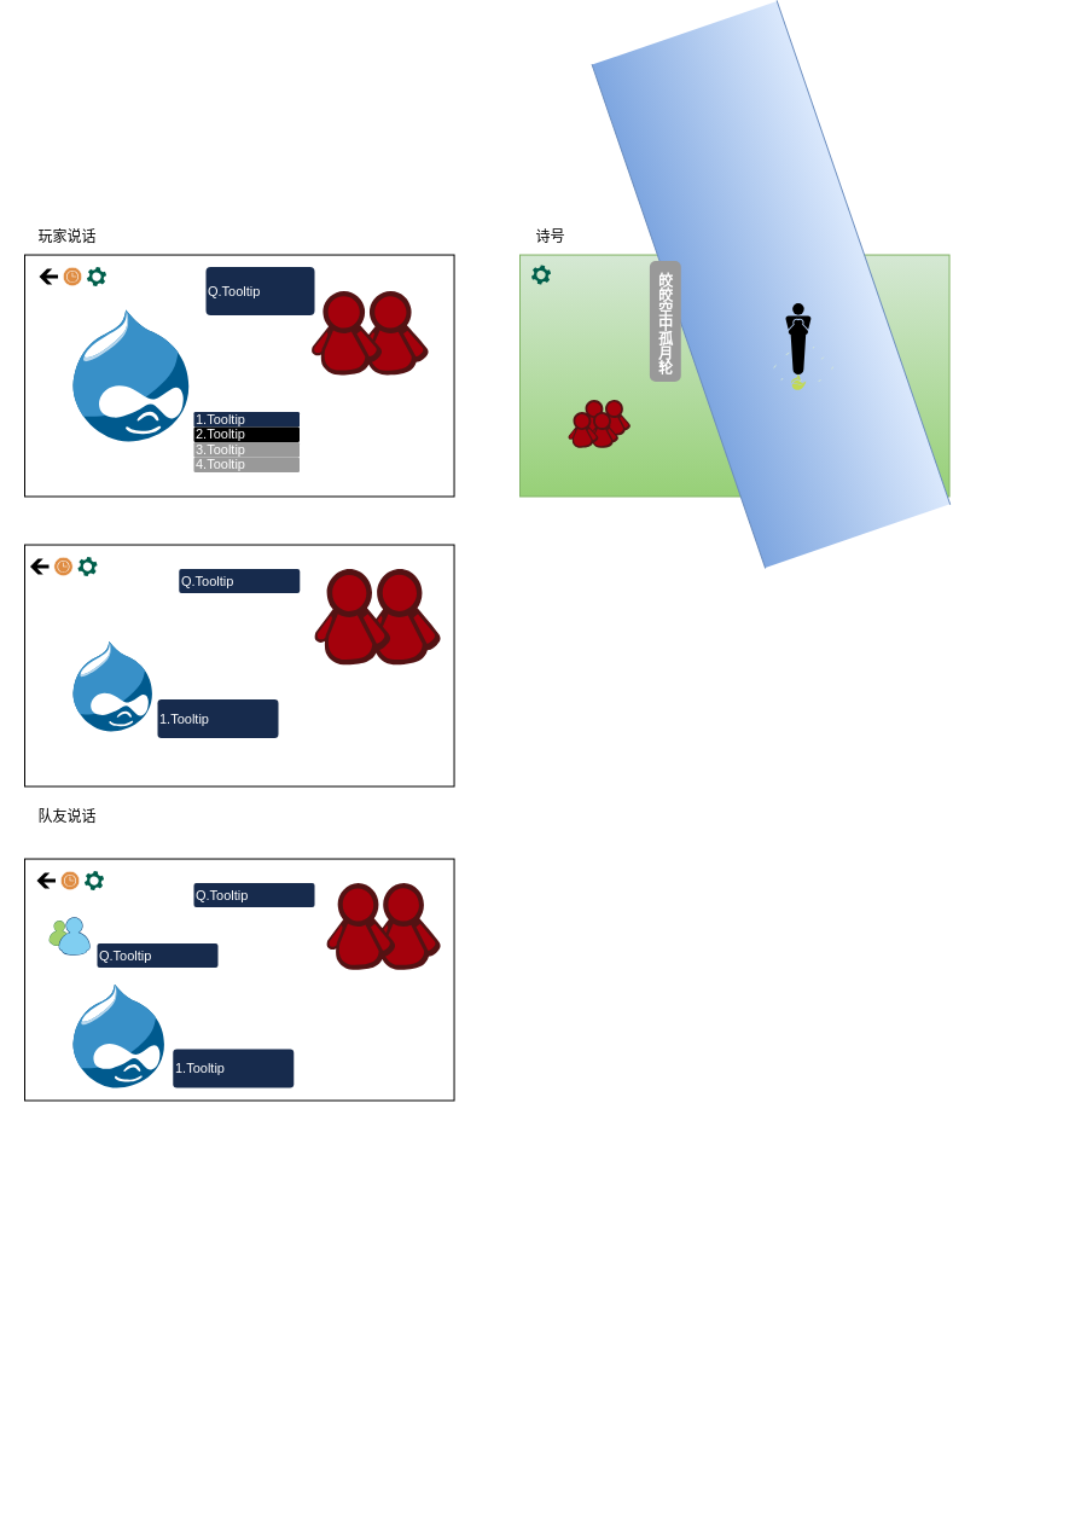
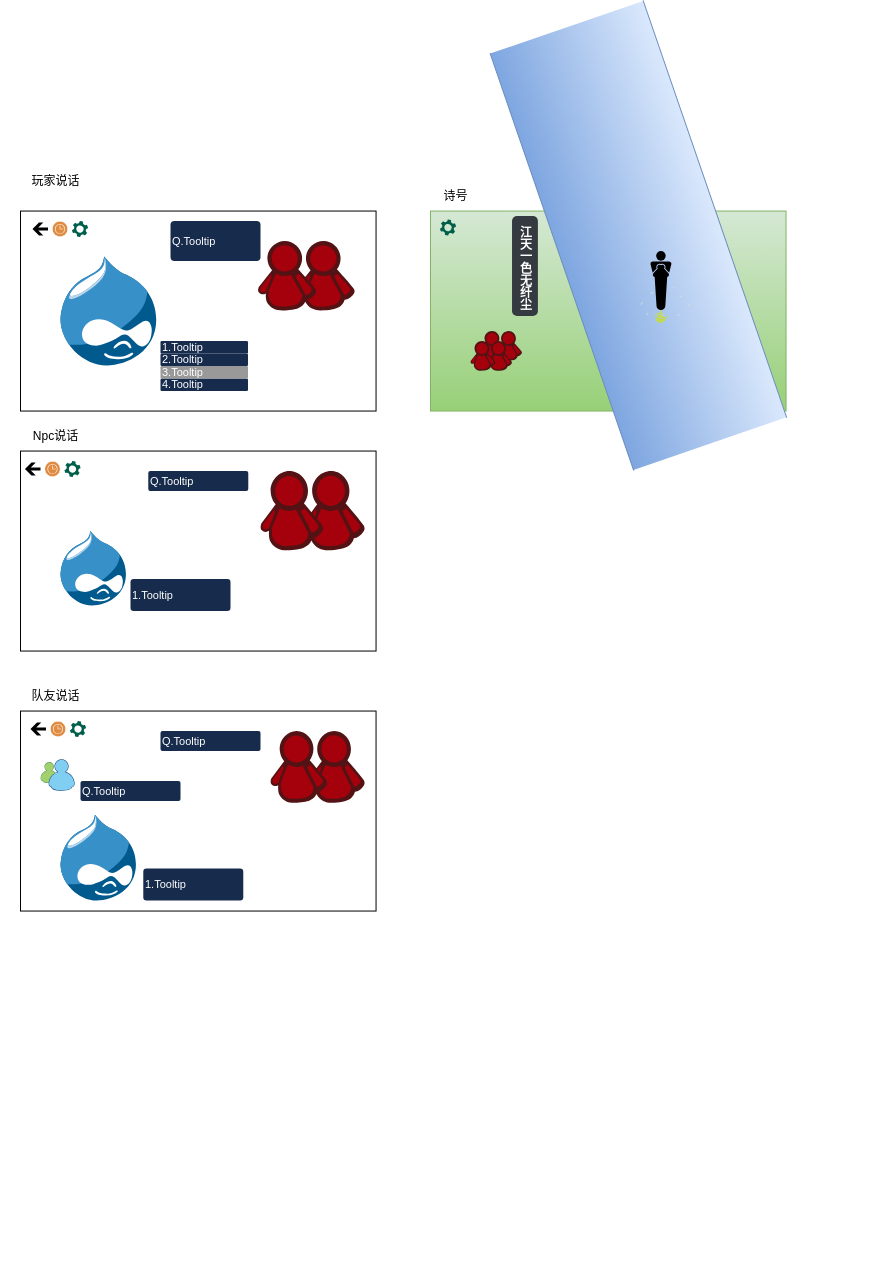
  <mxCell id="0" />
  <mxCell id="1" parent="0" />
  <mxCell id="2" value="" style="group" vertex="1" connectable="0" parent="1"><mxGeometry x="20" y="76.54" width="355.55" height="200" as="geometry" /></mxCell>
  <mxCell id="3" value="" style="whiteSpace=wrap;html=1;aspect=fixed;" parent="2" vertex="1"><mxGeometry width="355.55" height="200" as="geometry" /></mxCell>
  <mxCell id="4" value="" style="dashed=0;outlineConnect=0;html=1;align=center;labelPosition=center;verticalLabelPosition=bottom;verticalAlign=top;shape=mxgraph.weblogos.drupal" vertex="1" parent="2"><mxGeometry x="40" y="45.5" width="95.73" height="109" as="geometry" /></mxCell>
  <mxCell id="5" value="" style="group" vertex="1" connectable="0" parent="2"><mxGeometry x="150" y="120" width="87.5" height="50" as="geometry" /></mxCell>
  <mxCell id="6" value="1.Tooltip" style="rounded=1;arcSize=10;fillColor=#172B4D;strokeColor=none;html=1;fontSize=11;align=left;fontColor=#ffffff;fontStyle=0;fontSize=11;sketch=0;" vertex="1" parent="5"><mxGeometry x="-10" y="10" width="87.5" height="12.5" as="geometry" /></mxCell>
- <mxCell id="7" value="4.Tooltip" style="rounded=1;arcSize=10;fillColor=#999999;strokeColor=none;html=1;fontSize=11;align=left;fontColor=#ffffff;fontStyle=0;fontSize=11;sketch=0;" vertex="1" parent="5"><mxGeometry x="-10" y="47.5" width="87.5" height="12.5" as="geometry" /></mxCell>
+ <mxCell id="7" value="4.Tooltip" style="rounded=1;arcSize=10;fillColor=#172B4D;strokeColor=none;html=1;fontSize=11;align=left;fontColor=#ffffff;fontStyle=0;fontSize=11;sketch=0;" vertex="1" parent="5"><mxGeometry x="-10" y="47.5" width="87.5" height="12.5" as="geometry" /></mxCell>
  <mxCell id="8" value="3.Tooltip" style="rounded=1;arcSize=10;fillColor=#999999;strokeColor=none;html=1;fontSize=11;align=left;fontColor=#ffffff;fontStyle=0;fontSize=11;sketch=0;" vertex="1" parent="5"><mxGeometry x="-10" y="35" width="87.5" height="12.5" as="geometry" /></mxCell>
- <mxCell id="9" value="2.Tooltip" style="rounded=1;arcSize=10;fillColor=#000000;strokeColor=none;html=1;fontSize=11;align=left;fontColor=#ffffff;fontStyle=0;fontSize=11;sketch=0;" vertex="1" parent="5"><mxGeometry x="-10" y="22.5" width="87.5" height="12.5" as="geometry" /></mxCell>
+ <mxCell id="9" value="2.Tooltip" style="rounded=1;arcSize=10;fillColor=#172B4D;strokeColor=none;html=1;fontSize=11;align=left;fontColor=#ffffff;fontStyle=0;fontSize=11;sketch=0;" vertex="1" parent="5"><mxGeometry x="-10" y="22.5" width="87.5" height="12.5" as="geometry" /></mxCell>
  <mxCell id="10" value="" style="dashed=0;outlineConnect=0;html=1;align=center;labelPosition=center;verticalLabelPosition=bottom;verticalAlign=top;shape=mxgraph.weblogos.buddymarks" vertex="1" parent="2"><mxGeometry x="237.5" y="30" width="96.9" height="70" as="geometry" /></mxCell>
  <mxCell id="11" value="Q.Tooltip" style="rounded=1;arcSize=10;fillColor=#172B4D;strokeColor=none;html=1;fontSize=11;align=left;fontColor=#ffffff;fontStyle=0;fontSize=11;sketch=0;" vertex="1" parent="2"><mxGeometry x="150" y="10" width="90" height="40" as="geometry" /></mxCell>
  <mxCell id="12" value="" style="group" vertex="1" connectable="0" parent="2"><mxGeometry x="12" y="10" width="55.51" height="16" as="geometry" /></mxCell>
  <mxCell id="13" value="" style="sketch=0;pointerEvents=1;shadow=0;dashed=0;html=1;strokeColor=none;fillColor=#005F4B;labelPosition=center;verticalLabelPosition=bottom;verticalAlign=top;align=center;outlineConnect=0;shape=mxgraph.veeam2.service_application;" vertex="1" parent="12"><mxGeometry x="39.51" width="16" height="16" as="geometry" /></mxCell>
  <mxCell id="14" value="" style="sketch=0;pointerEvents=1;shadow=0;dashed=0;html=1;strokeColor=none;fillColor=#DF8C42;labelPosition=center;verticalLabelPosition=bottom;verticalAlign=top;align=center;outlineConnect=0;shape=mxgraph.veeam2.delayed;" vertex="1" parent="12"><mxGeometry x="19.51" width="16" height="16" as="geometry" /></mxCell>
  <mxCell id="15" value="" style="shape=mxgraph.signs.travel.arrow_west;html=1;pointerEvents=1;fillColor=#000000;strokeColor=none;verticalLabelPosition=bottom;verticalAlign=top;align=center;sketch=0;" vertex="1" parent="12"><mxGeometry y="1.5" width="15.51" height="13" as="geometry" /></mxCell>
- <mxCell id="16" value="玩家说话" style="text;html=1;align=center;verticalAlign=middle;resizable=0;points=[];autosize=1;strokeColor=none;fillColor=none;" vertex="1" parent="1"><mxGeometry x="20" y="46.54" width="70" height="30" as="geometry" /></mxCell>
+ <mxCell id="16" value="玩家说话" style="text;html=1;align=center;verticalAlign=middle;resizable=0;points=[];autosize=1;strokeColor=none;fillColor=none;" vertex="1" parent="1"><mxGeometry x="20" y="31.54" width="70" height="30" as="geometry" /></mxCell>
+ <mxCell id="17" value="Npc说话" style="text;html=1;align=center;verticalAlign=middle;resizable=0;points=[];autosize=1;strokeColor=none;fillColor=none;" vertex="1" parent="1"><mxGeometry x="20" y="286.54" width="70" height="30" as="geometry" /></mxCell>
  <mxCell id="18" value="" style="whiteSpace=wrap;html=1;aspect=fixed;" vertex="1" parent="1"><mxGeometry x="20" y="316.54" width="355.55" height="200" as="geometry" /></mxCell>
  <mxCell id="19" value="" style="dashed=0;outlineConnect=0;html=1;align=center;labelPosition=center;verticalLabelPosition=bottom;verticalAlign=top;shape=mxgraph.weblogos.drupal" vertex="1" parent="1"><mxGeometry x="60" y="396.54" width="65.43" height="74.5" as="geometry" /></mxCell>
  <mxCell id="20" value="" style="group" vertex="1" connectable="0" parent="1"><mxGeometry x="140" y="436.54" width="90" height="40" as="geometry" /></mxCell>
  <mxCell id="21" value="1.Tooltip" style="rounded=1;arcSize=10;fillColor=#172B4D;strokeColor=none;html=1;fontSize=11;align=left;fontColor=#ffffff;fontStyle=0;fontSize=11;sketch=0;" vertex="1" parent="20"><mxGeometry x="-10" y="8" width="100" height="32" as="geometry" /></mxCell>
  <mxCell id="22" value="" style="dashed=0;outlineConnect=0;html=1;align=center;labelPosition=center;verticalLabelPosition=bottom;verticalAlign=top;shape=mxgraph.weblogos.buddymarks" vertex="1" parent="1"><mxGeometry x="260" y="336.54" width="104.4" height="80" as="geometry" /></mxCell>
  <mxCell id="23" value="Q.Tooltip" style="rounded=1;arcSize=10;fillColor=#172B4D;strokeColor=none;html=1;fontSize=11;align=left;fontColor=#ffffff;fontStyle=0;fontSize=11;sketch=0;" vertex="1" parent="1"><mxGeometry x="147.78" y="336.54" width="100" height="20" as="geometry" /></mxCell>
- <mxCell id="24" value="队友说话" style="text;html=1;align=center;verticalAlign=middle;resizable=0;points=[];autosize=1;strokeColor=none;fillColor=none;" vertex="1" parent="1"><mxGeometry x="20" y="526.54" width="70" height="30" as="geometry" /></mxCell>
+ <mxCell id="24" value="队友说话" style="text;html=1;align=center;verticalAlign=middle;resizable=0;points=[];autosize=1;strokeColor=none;fillColor=none;" vertex="1" parent="1"><mxGeometry x="20" y="546.54" width="70" height="30" as="geometry" /></mxCell>
  <mxCell id="25" value="" style="whiteSpace=wrap;html=1;aspect=fixed;" vertex="1" parent="1"><mxGeometry x="20" y="576.54" width="355.55" height="200" as="geometry" /></mxCell>
  <mxCell id="26" value="" style="dashed=0;outlineConnect=0;html=1;align=center;labelPosition=center;verticalLabelPosition=bottom;verticalAlign=top;shape=mxgraph.weblogos.drupal" vertex="1" parent="1"><mxGeometry x="60" y="680.16" width="75.43" height="85.88" as="geometry" /></mxCell>
  <mxCell id="27" value="" style="group" vertex="1" connectable="0" parent="1"><mxGeometry x="152.78" y="726.04" width="90" height="40" as="geometry" /></mxCell>
  <mxCell id="28" value="1.Tooltip" style="rounded=1;arcSize=10;fillColor=#172B4D;strokeColor=none;html=1;fontSize=11;align=left;fontColor=#ffffff;fontStyle=0;fontSize=11;sketch=0;" vertex="1" parent="27"><mxGeometry x="-10" y="8" width="100" height="32" as="geometry" /></mxCell>
  <mxCell id="29" value="" style="dashed=0;outlineConnect=0;html=1;align=center;labelPosition=center;verticalLabelPosition=bottom;verticalAlign=top;shape=mxgraph.weblogos.buddymarks" vertex="1" parent="1"><mxGeometry x="270" y="596.54" width="94.4" height="72.34" as="geometry" /></mxCell>
  <mxCell id="30" value="Q.Tooltip" style="rounded=1;arcSize=10;fillColor=#172B4D;strokeColor=none;html=1;fontSize=11;align=left;fontColor=#ffffff;fontStyle=0;fontSize=11;sketch=0;" vertex="1" parent="1"><mxGeometry x="160" y="596.54" width="100" height="20" as="geometry" /></mxCell>
  <mxCell id="31" value="" style="dashed=0;outlineConnect=0;html=1;align=center;labelPosition=center;verticalLabelPosition=bottom;verticalAlign=top;shape=mxgraph.weblogos.messenger" vertex="1" parent="1"><mxGeometry x="40" y="624.74" width="34.2" height="31.8" as="geometry" /></mxCell>
  <mxCell id="32" value="Q.Tooltip" style="rounded=1;arcSize=10;fillColor=#172B4D;strokeColor=none;html=1;fontSize=11;align=left;fontColor=#ffffff;fontStyle=0;fontSize=11;sketch=0;" vertex="1" parent="1"><mxGeometry x="80" y="646.54" width="100" height="20" as="geometry" /></mxCell>
  <mxCell id="33" value="" style="group" vertex="1" connectable="0" parent="1"><mxGeometry x="24.49" y="326.54" width="55.51" height="16" as="geometry" /></mxCell>
  <mxCell id="34" value="" style="sketch=0;pointerEvents=1;shadow=0;dashed=0;html=1;strokeColor=none;fillColor=#005F4B;labelPosition=center;verticalLabelPosition=bottom;verticalAlign=top;align=center;outlineConnect=0;shape=mxgraph.veeam2.service_application;" vertex="1" parent="33"><mxGeometry x="39.51" width="16" height="16" as="geometry" /></mxCell>
  <mxCell id="35" value="" style="sketch=0;pointerEvents=1;shadow=0;dashed=0;html=1;strokeColor=none;fillColor=#DF8C42;labelPosition=center;verticalLabelPosition=bottom;verticalAlign=top;align=center;outlineConnect=0;shape=mxgraph.veeam2.delayed;" vertex="1" parent="33"><mxGeometry x="19.51" width="16" height="16" as="geometry" /></mxCell>
  <mxCell id="36" value="" style="shape=mxgraph.signs.travel.arrow_west;html=1;pointerEvents=1;fillColor=#000000;strokeColor=none;verticalLabelPosition=bottom;verticalAlign=top;align=center;sketch=0;" vertex="1" parent="33"><mxGeometry y="1.5" width="15.51" height="13" as="geometry" /></mxCell>
  <mxCell id="37" value="" style="group" vertex="1" connectable="0" parent="1"><mxGeometry x="30" y="586.54" width="55.51" height="16" as="geometry" /></mxCell>
  <mxCell id="38" value="" style="sketch=0;pointerEvents=1;shadow=0;dashed=0;html=1;strokeColor=none;fillColor=#005F4B;labelPosition=center;verticalLabelPosition=bottom;verticalAlign=top;align=center;outlineConnect=0;shape=mxgraph.veeam2.service_application;" vertex="1" parent="37"><mxGeometry x="39.51" width="16" height="16" as="geometry" /></mxCell>
  <mxCell id="39" value="" style="sketch=0;pointerEvents=1;shadow=0;dashed=0;html=1;strokeColor=none;fillColor=#DF8C42;labelPosition=center;verticalLabelPosition=bottom;verticalAlign=top;align=center;outlineConnect=0;shape=mxgraph.veeam2.delayed;" vertex="1" parent="37"><mxGeometry x="19.51" width="16" height="16" as="geometry" /></mxCell>
  <mxCell id="40" value="" style="shape=mxgraph.signs.travel.arrow_west;html=1;pointerEvents=1;fillColor=#000000;strokeColor=none;verticalLabelPosition=bottom;verticalAlign=top;align=center;sketch=0;" vertex="1" parent="37"><mxGeometry y="1.5" width="15.51" height="13" as="geometry" /></mxCell>
  <mxCell id="41" value="" style="group" vertex="1" connectable="0" parent="1"><mxGeometry x="430" y="880" width="437.27" height="232.32" as="geometry" /></mxCell>
  <mxCell id="42" value="" style="whiteSpace=wrap;html=1;aspect=fixed;fillColor=#d5e8d4;strokeColor=#82b366;gradientColor=#97d077;" vertex="1" parent="41"><mxGeometry y="-803.46" width="355.55" height="200" as="geometry" /></mxCell>
  <mxCell id="43" value="" style="group" vertex="1" connectable="0" parent="41"><mxGeometry x="-30" y="-794.96" width="55.51" height="16" as="geometry" /></mxCell>
  <mxCell id="44" value="" style="sketch=0;pointerEvents=1;shadow=0;dashed=0;html=1;strokeColor=none;fillColor=#005F4B;labelPosition=center;verticalLabelPosition=bottom;verticalAlign=top;align=center;outlineConnect=0;shape=mxgraph.veeam2.service_application;" vertex="1" parent="43"><mxGeometry x="39.51" width="16" height="16" as="geometry" /></mxCell>
  <mxCell id="45" value="" style="dashed=0;outlineConnect=0;html=1;align=center;labelPosition=center;verticalLabelPosition=bottom;verticalAlign=top;shape=mxgraph.weblogos.buddymarks" vertex="1" parent="41"><mxGeometry x="50" y="-683.46" width="41.53" height="30" as="geometry" /></mxCell>
  <mxCell id="46" value="" style="dashed=0;outlineConnect=0;html=1;align=center;labelPosition=center;verticalLabelPosition=bottom;verticalAlign=top;shape=mxgraph.weblogos.buddymarks" vertex="1" parent="41"><mxGeometry x="40" y="-673.46" width="41.53" height="30" as="geometry" /></mxCell>
  <mxCell id="47" value="" style="shape=partialRectangle;whiteSpace=wrap;html=1;left=0;right=0;fillColor=#dae8fc;rotation=71;strokeColor=#6c8ebf;gradientColor=#7ea6e0;" vertex="1" parent="41"><mxGeometry x="-12.29" y="-860" width="440.39" height="161.9" as="geometry" /></mxCell>
  <mxCell id="48" value="" style="sketch=0;pointerEvents=1;shadow=0;dashed=0;html=1;strokeColor=#82b366;fillColor=#D5E8D4;labelPosition=center;verticalLabelPosition=bottom;verticalAlign=top;align=center;outlineConnect=0;shape=mxgraph.veeam2.cloud;gradientColor=none;fillStyle=hatch;" vertex="1" parent="41"><mxGeometry x="210" y="-729.53" width="49.71" height="31.07" as="geometry" /></mxCell>
- <mxCell id="50" value="&lt;div style=&quot;&quot;&gt;皎皎空中孤月轮&lt;br style=&quot;font-size: 12px;&quot;&gt;&lt;/div&gt;" style="html=1;shadow=0;dashed=0;shape=mxgraph.bootstrap.rrect;rSize=5;strokeColor=none;strokeWidth=1;fillColor=#999999;fontColor=#FFFFFF;whiteSpace=wrap;align=left;verticalAlign=bottom;spacingLeft=0;fontStyle=1;fontSize=12;spacing=5;textDirection=vertical-lr;horizontal=1;" vertex="1" parent="41"><mxGeometry x="107.41" y="-798.46" width="25.88" height="100" as="geometry" /></mxCell>
+ <mxCell id="49" value="江天一色无纤尘&lt;div style=&quot;font-size: 12px;&quot;&gt;&lt;br style=&quot;font-size: 12px;&quot;&gt;&lt;/div&gt;" style="html=1;shadow=0;dashed=0;shape=mxgraph.bootstrap.rrect;rSize=5;strokeColor=none;strokeWidth=1;fillColor=#343A40;fontColor=#FFFFFF;whiteSpace=wrap;align=left;verticalAlign=bottom;spacingLeft=0;fontStyle=1;fontSize=12;spacing=5;textDirection=vertical-lr;horizontal=1;" vertex="1" parent="41"><mxGeometry x="81.53" y="-798.46" width="25.88" height="100" as="geometry" /></mxCell>
  <mxCell id="51" value="" style="group" vertex="1" connectable="0" parent="41"><mxGeometry x="220" y="-763.46" width="20.86" height="74.168" as="geometry" /></mxCell>
  <mxCell id="52" value="" style="dashed=0;outlineConnect=0;html=1;align=center;labelPosition=center;verticalLabelPosition=bottom;verticalAlign=top;shape=mxgraph.weblogos.freshbump;fillColor=#C2D952;strokeColor=none;rotation=45;" vertex="1" parent="51"><mxGeometry x="4.6" y="60" width="11.2" height="11.96" as="geometry" /></mxCell>
  <mxCell id="53" value="" style="shape=mxgraph.signs.people.mummy;html=1;pointerEvents=1;fillColor=#000000;strokeColor=none;verticalLabelPosition=bottom;verticalAlign=top;align=center;sketch=0;" vertex="1" parent="51"><mxGeometry width="20.86" height="59" as="geometry" /></mxCell>
  <mxCell id="54" value="诗号" style="text;html=1;align=center;verticalAlign=middle;resizable=0;points=[];autosize=1;strokeColor=none;fillColor=none;" vertex="1" parent="1"><mxGeometry x="430" y="46.54" width="50" height="30" as="geometry" /></mxCell>
